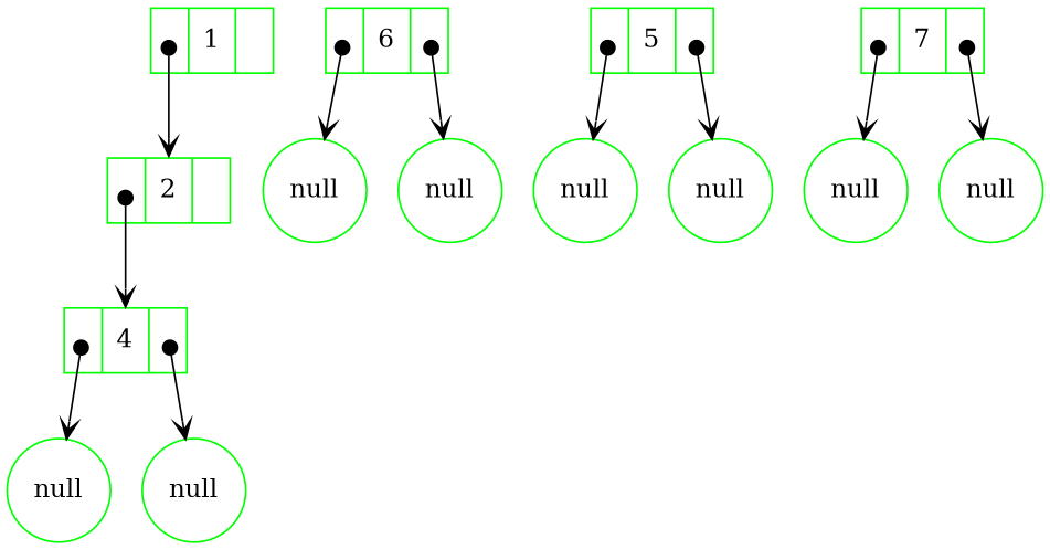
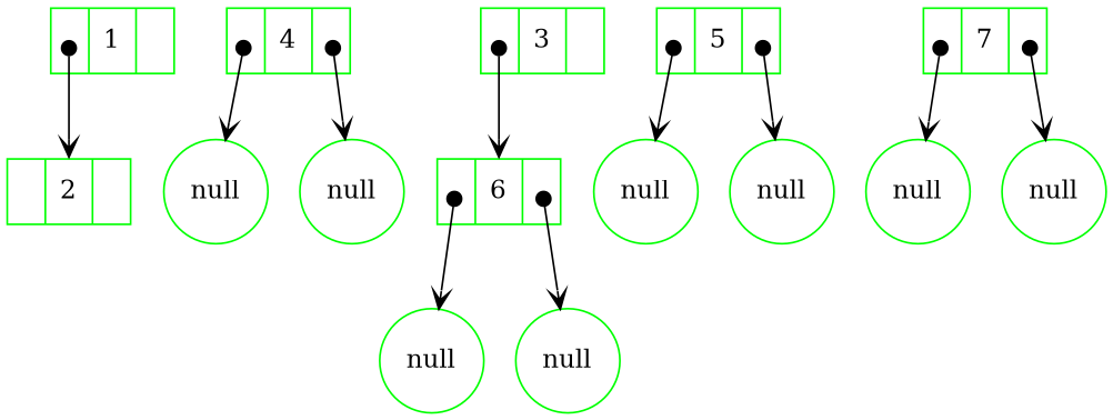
  digraph {
    node [color=green shape=circle]
    edge [arrowhead=vee arrowtail=dot color=black dir=both tailclip=false tailport="back:data"]
    n1 [label="<back>|<data> 1|<next>" shape=record]
    n2 [label="<back> |<data> 2 |<next>" shape=record]
    n3 [label="<back> |<data> 4 |<next>" shape=record]
+   n4 [label="<back> |<data> 3 |<next>" shape=record]
    n5 [label="<back> |<data> 6 |<next>" shape=record]
    n6 [label=null]
    n7 [label=null]
    n8 [label="<back> |<data> 5 |<next>" shape=record]
    n9 [label=null]
    n10 [label=null]
    n11 [label=null]
    n12 [label=null]
    n13 [label="<back> |<data> 7 |<next>" shape=record]
    n14 [label=null]
    n15 [label=null]
    n1 -> n2 [headport=data]
-   n2 -> n3 [headport=data]
    n3 -> n6 [tailport="next:data"]
    n3 -> n7
+   n4 -> n5 [headport=data]
    n5 -> n11 [tailport="next:data"]
    n5 -> n12
    n8 -> n9 [tailport="next:data"]
    n8 -> n10
    n13 -> n14 [tailport="next:data"]
    n13 -> n15
  }
